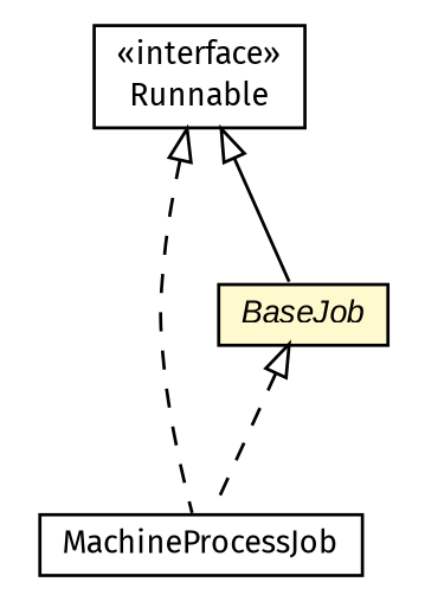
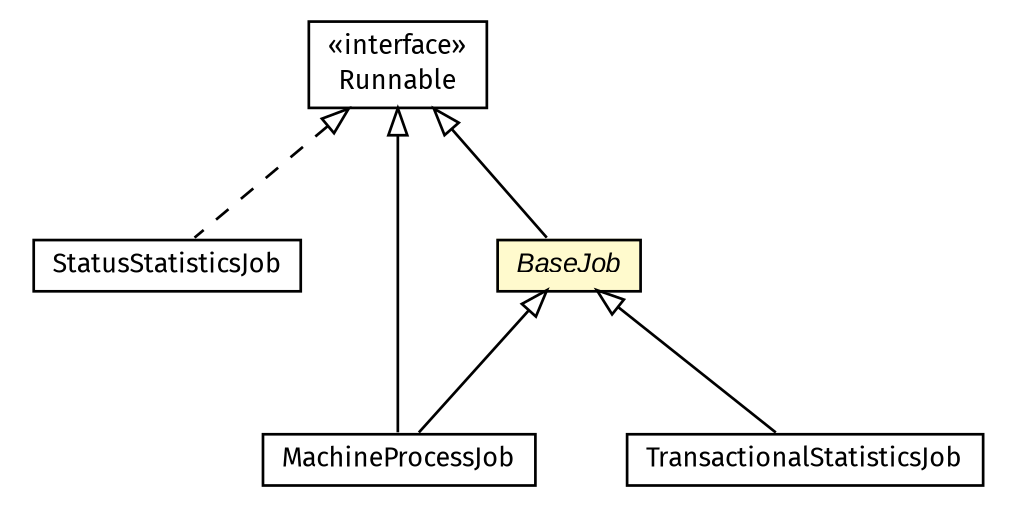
  digraph {
    fontname="Fira Sans"
    nodesep=0.25
    ranksep=0.5
    node [fontcolor=black fontname="Fira Sans" fontsize=10.0 shape=plaintext]
    edge [arrowtail=empty dir=back fontname="Fira Sans" fontsize=10 headport=p labelfontname=arial labelfontsize=10 tailport=p]
+   n1 [label=<<table title="org.miloss.fgsms.statistics.jobs.TransactionalStatisticsJob" border="0" cellborder="1" cellspacing="0" cellpadding="2" port="p" href="./TransactionalStatisticsJob.html"> 		<tr><td><table border="0" cellspacing="0" cellpadding="1"> <tr><td align="center" balign="center"> TransactionalStatisticsJob </td></tr> 		</table></td></tr> 		</table>>]
+   n2 [label=<<table title="org.miloss.fgsms.statistics.jobs.StatusStatisticsJob" border="0" cellborder="1" cellspacing="0" cellpadding="2" port="p" href="./StatusStatisticsJob.html"> 		<tr><td><table border="0" cellspacing="0" cellpadding="1"> <tr><td align="center" balign="center"> StatusStatisticsJob </td></tr> 		</table></td></tr> 		</table>>]
    n3 [label=<<table title="org.miloss.fgsms.statistics.jobs.MachineProcessJob" border="0" cellborder="1" cellspacing="0" cellpadding="2" port="p" href="./MachineProcessJob.html"> 		<tr><td><table border="0" cellspacing="0" cellpadding="1"> <tr><td align="center" balign="center"> MachineProcessJob </td></tr> 		</table></td></tr> 		</table>>]
    n4 [label=<<table title="org.miloss.fgsms.statistics.jobs.BaseJob" border="0" cellborder="1" cellspacing="0" cellpadding="2" port="p" bgcolor="lemonChiffon" href="./BaseJob.html"> 		<tr><td><table border="0" cellspacing="0" cellpadding="1"> <tr><td align="center" balign="center"><font face="arial italic"> BaseJob </font></td></tr> 		</table></td></tr> 		</table>>]
    n5 [label=<<table title="java.lang.Runnable" border="0" cellborder="1" cellspacing="0" cellpadding="2" port="p" href="http://java.sun.com/j2se/1.4.2/docs/api/java/lang/Runnable.html"> 		<tr><td><table border="0" cellspacing="0" cellpadding="1"> <tr><td align="center" balign="center"> &#171;interface&#187; </td></tr> <tr><td align="center" balign="center"> Runnable </td></tr> 		</table></td></tr> 		</table>>]
-   n4 -> n3 [style=dashed]
-   n5 -> n3 [style=dashed]
+   n4 -> n1
+   n4 -> n3
+   n5 -> n2 [style=dashed]
+   n5 -> n3 [style=solid]
    n5 -> n4 [style=solid]
  }
